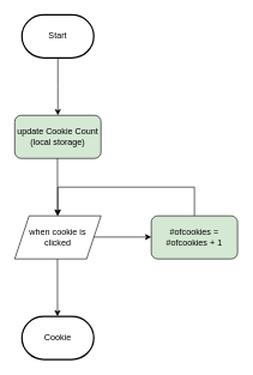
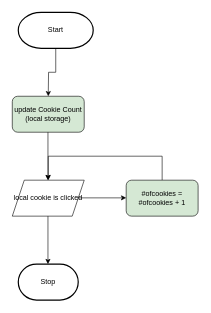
  <mxCell id="0" />
  <mxCell id="1" parent="0" />
  <mxCell id="2" style="edgeStyle=orthogonalEdgeStyle;html=1;rounded=0;" parent="1" source="3" edge="1"><mxGeometry relative="1" as="geometry"><mxPoint x="80" y="160" as="targetPoint" /></mxGeometry></mxCell>
- <mxCell id="3" value="Start" style="strokeWidth=2;html=1;shape=mxgraph.flowchart.terminator;whiteSpace=wrap;" parent="1" vertex="1"><mxGeometry x="30" y="20" width="100" height="60" as="geometry" /></mxCell>
- <mxCell id="4" value="Cookie" style="strokeWidth=2;html=1;shape=mxgraph.flowchart.terminator;whiteSpace=wrap;" vertex="1" parent="1"><mxGeometry x="30" y="440" width="100" height="60" as="geometry" /></mxCell>
+ <mxCell id="3" value="Start" style="strokeWidth=2;html=1;shape=mxgraph.flowchart.terminator;whiteSpace=wrap;" parent="1" vertex="1"><mxGeometry x="30" y="20" width="125" height="60" as="geometry" /></mxCell>
+ <mxCell id="4" value="Stop" style="strokeWidth=2;html=1;shape=mxgraph.flowchart.terminator;whiteSpace=wrap;" vertex="1" parent="1"><mxGeometry x="30" y="440" width="100" height="60" as="geometry" /></mxCell>
  <mxCell id="5" value="update Cookie Count&lt;div&gt;(local storage)&lt;/div&gt;" style="rounded=1;whiteSpace=wrap;html=1;fillColor=#d5e8d4;" vertex="1" parent="1"><mxGeometry x="20" y="160" width="120" height="60" as="geometry" /></mxCell>
  <mxCell id="6" style="edgeStyle=orthogonalEdgeStyle;html=1;rounded=0;" edge="1" parent="1"><mxGeometry relative="1" as="geometry"><mxPoint x="79.5" y="220" as="sourcePoint" /><mxPoint x="79.5" y="300" as="targetPoint" /></mxGeometry></mxCell>
- <mxCell id="7" value="when cookie is clicked" style="shape=parallelogram;perimeter=parallelogramPerimeter;whiteSpace=wrap;html=1;fixedSize=1;" vertex="1" parent="1"><mxGeometry x="20" y="300" width="120" height="60" as="geometry" /></mxCell>
+ <mxCell id="7" value="local cookie is clicked" style="shape=parallelogram;perimeter=parallelogramPerimeter;whiteSpace=wrap;html=1;fixedSize=1;" vertex="1" parent="1"><mxGeometry x="20" y="300" width="120" height="60" as="geometry" /></mxCell>
  <mxCell id="8" style="edgeStyle=orthogonalEdgeStyle;html=1;exitX=0.5;exitY=0;exitDx=0;exitDy=0;entryX=0.5;entryY=0;entryDx=0;entryDy=0;rounded=0;curved=0;" edge="1" parent="1" source="9" target="7"><mxGeometry relative="1" as="geometry"><mxPoint x="80" y="220" as="targetPoint" /><Array as="points"><mxPoint x="270" y="260" /><mxPoint x="80" y="260" /></Array></mxGeometry></mxCell>
  <mxCell id="9" value="#ofcookies = #ofcookies + 1" style="rounded=1;whiteSpace=wrap;html=1;fillColor=#d5e8d4;" vertex="1" parent="1"><mxGeometry x="210" y="300" width="120" height="60" as="geometry" /></mxCell>
  <mxCell id="10" style="edgeStyle=orthogonalEdgeStyle;html=1;rounded=0;" edge="1" parent="1"><mxGeometry relative="1" as="geometry"><mxPoint x="130" y="329.5" as="sourcePoint" /><mxPoint x="210" y="329.5" as="targetPoint" /></mxGeometry></mxCell>
  <mxCell id="11" style="edgeStyle=orthogonalEdgeStyle;html=1;rounded=0;" edge="1" parent="1"><mxGeometry relative="1" as="geometry"><mxPoint x="79.5" y="360" as="sourcePoint" /><mxPoint x="79.5" y="440" as="targetPoint" /></mxGeometry></mxCell>
